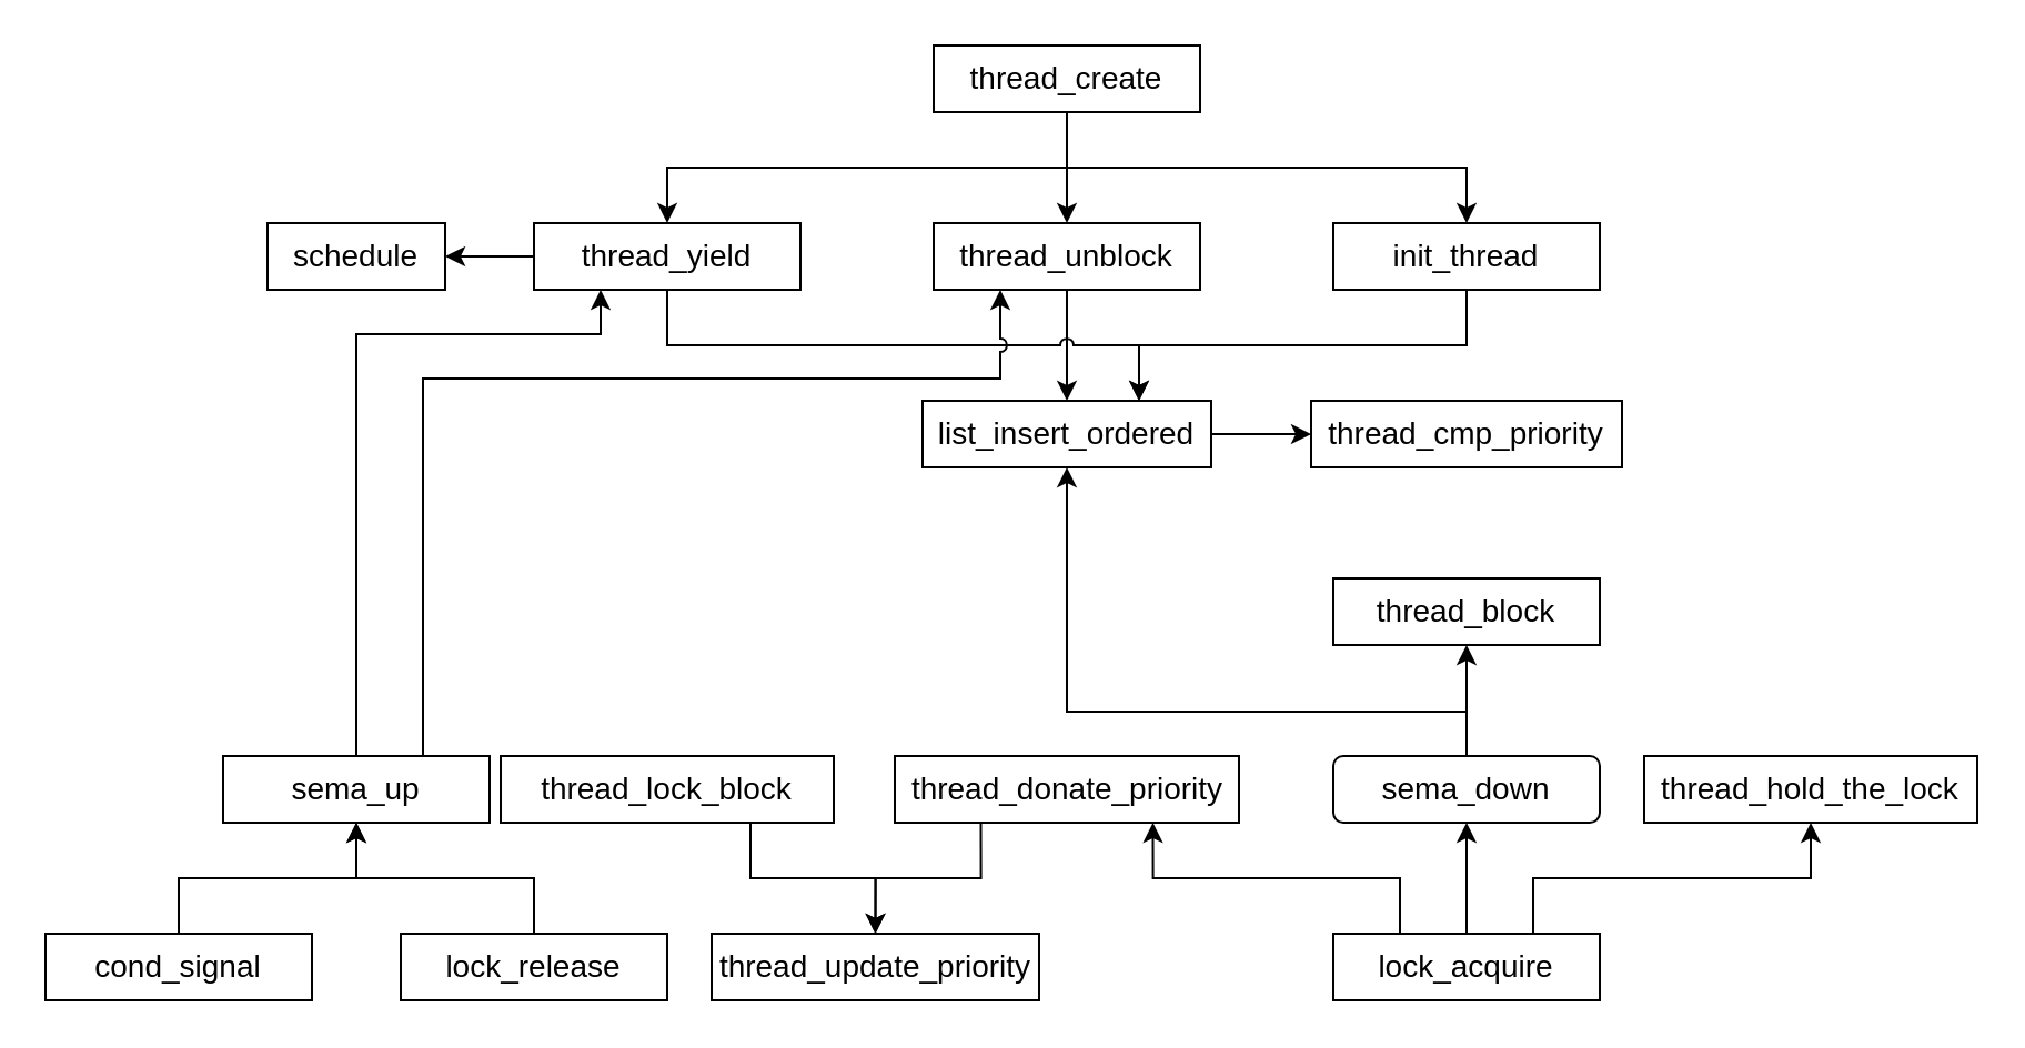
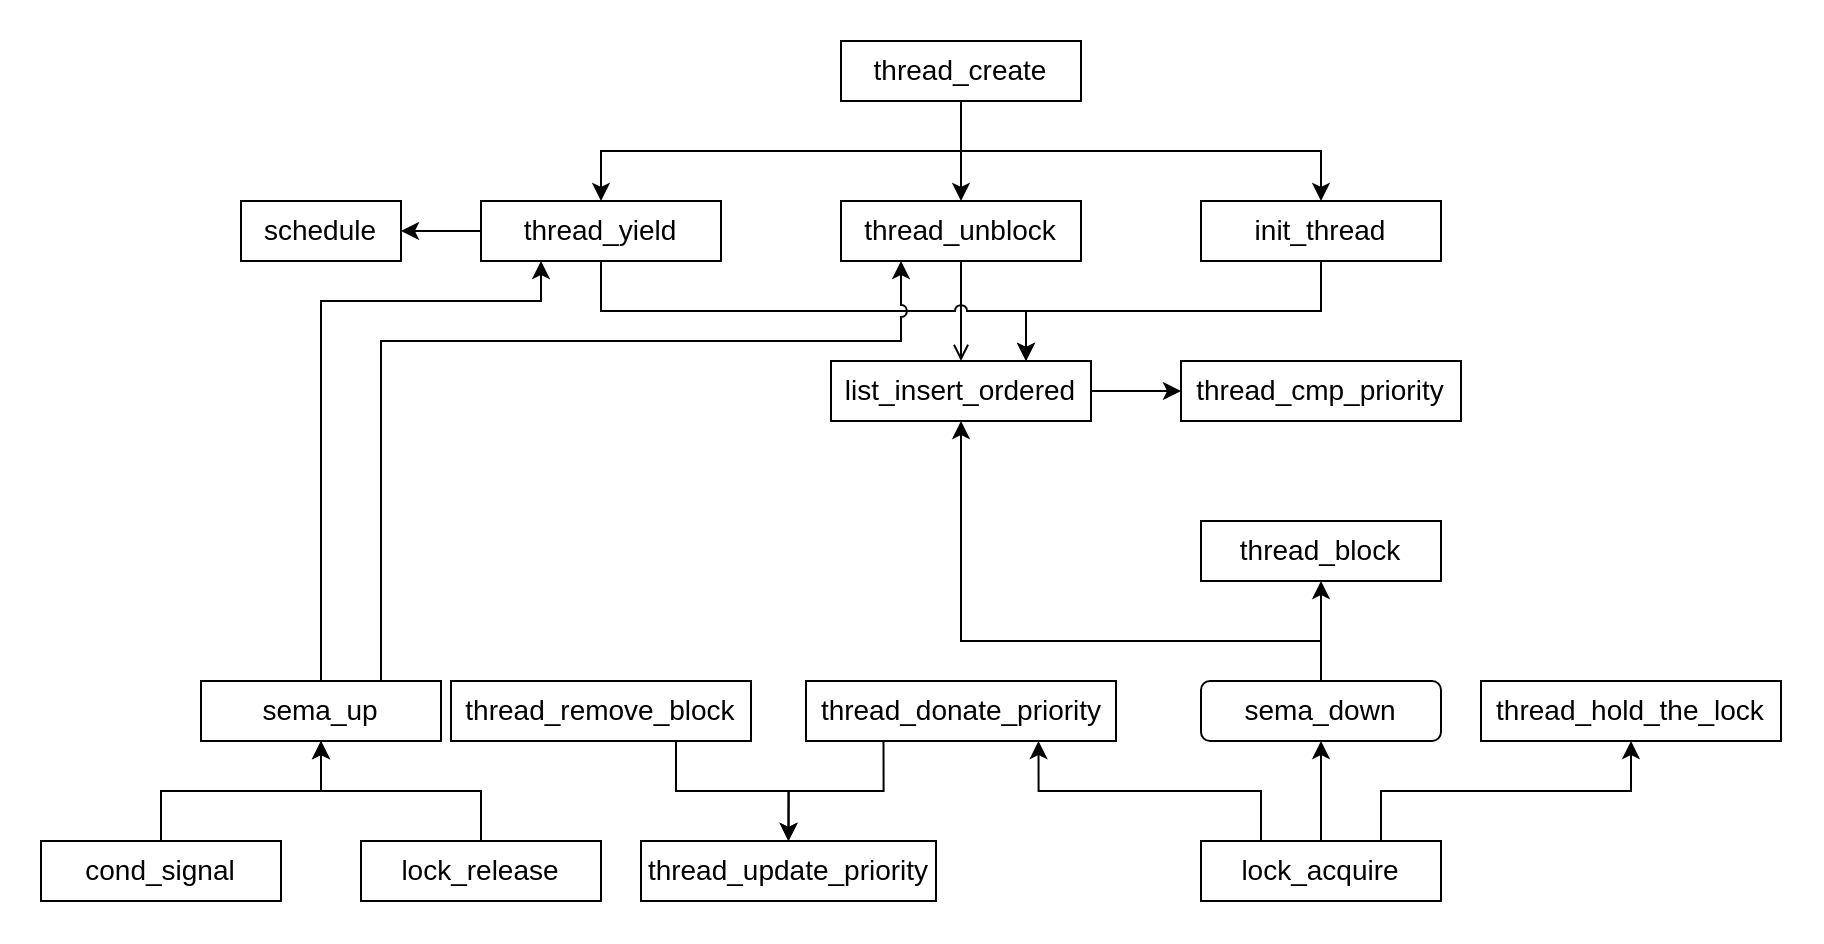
  <mxCell id="0" />
  <mxCell id="1" parent="0" />
  <mxCell id="2" style="edgeStyle=orthogonalEdgeStyle;rounded=0;orthogonalLoop=1;jettySize=auto;html=1;exitX=0.5;exitY=1;exitDx=0;exitDy=0;entryX=0.5;entryY=0;entryDx=0;entryDy=0;" parent="1" source="5" target="7" edge="1"><mxGeometry relative="1" as="geometry" /></mxCell>
  <mxCell id="3" style="edgeStyle=orthogonalEdgeStyle;rounded=0;orthogonalLoop=1;jettySize=auto;html=1;exitX=0.5;exitY=1;exitDx=0;exitDy=0;entryX=0.5;entryY=0;entryDx=0;entryDy=0;" parent="1" source="5" target="10" edge="1"><mxGeometry relative="1" as="geometry" /></mxCell>
  <mxCell id="4" style="edgeStyle=orthogonalEdgeStyle;rounded=0;orthogonalLoop=1;jettySize=auto;html=1;exitX=0.5;exitY=1;exitDx=0;exitDy=0;entryX=0.5;entryY=0;entryDx=0;entryDy=0;" parent="1" source="5" target="12" edge="1"><mxGeometry relative="1" as="geometry" /></mxCell>
  <mxCell id="5" value="&lt;font style=&quot;font-size: 14px&quot;&gt;thread_create&lt;/font&gt;" style="rounded=0;whiteSpace=wrap;html=1;" parent="1" vertex="1"><mxGeometry x="420" y="20" width="120" height="30" as="geometry" /></mxCell>
- <mxCell id="6" style="edgeStyle=orthogonalEdgeStyle;rounded=0;orthogonalLoop=1;jettySize=auto;html=1;exitX=0.5;exitY=1;exitDx=0;exitDy=0;entryX=0.5;entryY=0;entryDx=0;entryDy=0;jumpStyle=arc;" parent="1" source="7" target="14" edge="1"><mxGeometry relative="1" as="geometry" /></mxCell>
+ <mxCell id="6" style="edgeStyle=orthogonalEdgeStyle;rounded=0;orthogonalLoop=1;jettySize=auto;html=1;exitX=0.5;exitY=1;exitDx=0;exitDy=0;entryX=0.5;entryY=0;entryDx=0;entryDy=0;jumpStyle=arc;endArrow=open;" parent="1" source="7" target="14" edge="1"><mxGeometry relative="1" as="geometry" /></mxCell>
  <mxCell id="7" value="&lt;font style=&quot;font-size: 14px&quot;&gt;thread_unblock&lt;/font&gt;" style="rounded=0;whiteSpace=wrap;html=1;" parent="1" vertex="1"><mxGeometry x="420" y="100" width="120" height="30" as="geometry" /></mxCell>
  <mxCell id="8" style="edgeStyle=orthogonalEdgeStyle;rounded=0;orthogonalLoop=1;jettySize=auto;html=1;exitX=0;exitY=0.5;exitDx=0;exitDy=0;entryX=1;entryY=0.5;entryDx=0;entryDy=0;" parent="1" source="10" target="15" edge="1"><mxGeometry relative="1" as="geometry" /></mxCell>
  <mxCell id="9" style="edgeStyle=orthogonalEdgeStyle;rounded=0;orthogonalLoop=1;jettySize=auto;html=1;exitX=0.5;exitY=1;exitDx=0;exitDy=0;entryX=0.75;entryY=0;entryDx=0;entryDy=0;jumpStyle=arc;" parent="1" source="10" target="14" edge="1"><mxGeometry relative="1" as="geometry"><mxPoint x="380" y="179" as="targetPoint" /></mxGeometry></mxCell>
  <mxCell id="10" value="&lt;font style=&quot;font-size: 14px&quot;&gt;thread_yield&lt;/font&gt;" style="rounded=0;whiteSpace=wrap;html=1;" parent="1" vertex="1"><mxGeometry x="240" y="100" width="120" height="30" as="geometry" /></mxCell>
  <mxCell id="11" style="edgeStyle=orthogonalEdgeStyle;rounded=0;orthogonalLoop=1;jettySize=auto;html=1;exitX=0.5;exitY=1;exitDx=0;exitDy=0;entryX=0.75;entryY=0;entryDx=0;entryDy=0;jumpStyle=arc;" parent="1" source="12" target="14" edge="1"><mxGeometry relative="1" as="geometry"><mxPoint x="600" y="170" as="targetPoint" /></mxGeometry></mxCell>
  <mxCell id="12" value="&lt;font style=&quot;font-size: 14px&quot;&gt;init_thread&lt;/font&gt;" style="rounded=0;whiteSpace=wrap;html=1;" parent="1" vertex="1"><mxGeometry x="600" y="100" width="120" height="30" as="geometry" /></mxCell>
  <mxCell id="13" style="edgeStyle=orthogonalEdgeStyle;rounded=0;jumpStyle=arc;orthogonalLoop=1;jettySize=auto;html=1;exitX=1;exitY=0.5;exitDx=0;exitDy=0;entryX=0;entryY=0.5;entryDx=0;entryDy=0;" parent="1" source="14" target="16" edge="1"><mxGeometry relative="1" as="geometry" /></mxCell>
  <mxCell id="14" value="&lt;font style=&quot;font-size: 14px&quot;&gt;list_insert_ordered&lt;/font&gt;" style="rounded=0;whiteSpace=wrap;html=1;" parent="1" vertex="1"><mxGeometry x="415" y="180" width="130" height="30" as="geometry" /></mxCell>
  <mxCell id="15" value="&lt;font style=&quot;font-size: 14px&quot;&gt;schedule&lt;/font&gt;" style="rounded=0;whiteSpace=wrap;html=1;" parent="1" vertex="1"><mxGeometry x="120" y="100" width="80" height="30" as="geometry" /></mxCell>
  <mxCell id="16" value="&lt;font style=&quot;font-size: 14px&quot;&gt;thread_cmp_priority&lt;/font&gt;" style="rounded=0;whiteSpace=wrap;html=1;" parent="1" vertex="1"><mxGeometry x="590" y="180" width="140" height="30" as="geometry" /></mxCell>
  <mxCell id="17" value="&lt;font style=&quot;font-size: 14px&quot;&gt;thread_block&lt;/font&gt;" style="rounded=0;whiteSpace=wrap;html=1;" parent="1" vertex="1"><mxGeometry x="600" y="260" width="120" height="30" as="geometry" /></mxCell>
  <mxCell id="18" style="edgeStyle=orthogonalEdgeStyle;rounded=0;jumpStyle=arc;orthogonalLoop=1;jettySize=auto;html=1;exitX=0.75;exitY=1;exitDx=0;exitDy=0;entryX=0.5;entryY=0;entryDx=0;entryDy=0;" parent="1" source="19" target="33" edge="1"><mxGeometry relative="1" as="geometry" /></mxCell>
- <mxCell id="19" value="&lt;font style=&quot;font-size: 14px&quot;&gt;thread_lock_block&lt;/font&gt;" style="rounded=0;whiteSpace=wrap;html=1;" parent="1" vertex="1"><mxGeometry x="225" y="340" width="150" height="30" as="geometry" /></mxCell>
+ <mxCell id="19" value="&lt;font style=&quot;font-size: 14px&quot;&gt;thread_remove_block&lt;/font&gt;" style="rounded=0;whiteSpace=wrap;html=1;" parent="1" vertex="1"><mxGeometry x="225" y="340" width="150" height="30" as="geometry" /></mxCell>
  <mxCell id="20" style="edgeStyle=orthogonalEdgeStyle;rounded=0;jumpStyle=arc;orthogonalLoop=1;jettySize=auto;html=1;exitX=0.25;exitY=1;exitDx=0;exitDy=0;entryX=0.5;entryY=0;entryDx=0;entryDy=0;" parent="1" source="21" target="33" edge="1"><mxGeometry relative="1" as="geometry" /></mxCell>
  <mxCell id="21" value="&lt;font style=&quot;font-size: 14px&quot;&gt;thread_donate_priority&lt;/font&gt;" style="rounded=0;whiteSpace=wrap;html=1;" parent="1" vertex="1"><mxGeometry x="402.5" y="340" width="155" height="30" as="geometry" /></mxCell>
  <mxCell id="22" style="edgeStyle=orthogonalEdgeStyle;rounded=0;jumpStyle=arc;orthogonalLoop=1;jettySize=auto;html=1;exitX=0.5;exitY=0;exitDx=0;exitDy=0;entryX=0.5;entryY=1;entryDx=0;entryDy=0;" parent="1" source="24" target="17" edge="1"><mxGeometry relative="1" as="geometry" /></mxCell>
  <mxCell id="23" style="edgeStyle=orthogonalEdgeStyle;rounded=0;jumpStyle=arc;orthogonalLoop=1;jettySize=auto;html=1;exitX=0.5;exitY=0;exitDx=0;exitDy=0;entryX=0.5;entryY=1;entryDx=0;entryDy=0;" parent="1" source="24" target="14" edge="1"><mxGeometry relative="1" as="geometry"><Array as="points"><mxPoint x="660" y="320" /><mxPoint x="480" y="320" /></Array></mxGeometry></mxCell>
  <mxCell id="24" value="&lt;font style=&quot;font-size: 14px&quot;&gt;sema_down&lt;/font&gt;" style="whiteSpace=wrap;html=1;rounded=1;" parent="1" vertex="1"><mxGeometry x="600" y="340" width="120" height="30" as="geometry" /></mxCell>
  <mxCell id="25" value="&lt;font style=&quot;font-size: 14px&quot;&gt;thread_hold_the_lock&lt;/font&gt;" style="rounded=0;whiteSpace=wrap;html=1;" parent="1" vertex="1"><mxGeometry x="740" y="340" width="150" height="30" as="geometry" /></mxCell>
  <mxCell id="26" style="edgeStyle=orthogonalEdgeStyle;rounded=0;jumpStyle=arc;orthogonalLoop=1;jettySize=auto;html=1;exitX=0.75;exitY=0;exitDx=0;exitDy=0;entryX=0.25;entryY=1;entryDx=0;entryDy=0;" parent="1" source="28" target="7" edge="1"><mxGeometry relative="1" as="geometry"><mxPoint x="310" y="270" as="targetPoint" /><Array as="points"><mxPoint x="190" y="170" /><mxPoint x="450" y="170" /></Array></mxGeometry></mxCell>
  <mxCell id="27" style="edgeStyle=orthogonalEdgeStyle;rounded=0;jumpStyle=arc;orthogonalLoop=1;jettySize=auto;html=1;exitX=0.5;exitY=0;exitDx=0;exitDy=0;entryX=0.25;entryY=1;entryDx=0;entryDy=0;" parent="1" source="28" target="10" edge="1"><mxGeometry relative="1" as="geometry"><Array as="points"><mxPoint x="160" y="150" /><mxPoint x="270" y="150" /></Array></mxGeometry></mxCell>
  <mxCell id="28" value="&lt;font style=&quot;font-size: 14px&quot;&gt;sema_up&lt;/font&gt;" style="rounded=0;whiteSpace=wrap;html=1;" parent="1" vertex="1"><mxGeometry x="100" y="340" width="120" height="30" as="geometry" /></mxCell>
  <mxCell id="29" style="edgeStyle=orthogonalEdgeStyle;rounded=0;jumpStyle=arc;orthogonalLoop=1;jettySize=auto;html=1;exitX=0.5;exitY=0;exitDx=0;exitDy=0;entryX=0.5;entryY=1;entryDx=0;entryDy=0;" parent="1" source="30" target="28" edge="1"><mxGeometry relative="1" as="geometry"><mxPoint x="130" y="390" as="targetPoint" /></mxGeometry></mxCell>
  <mxCell id="30" value="&lt;font style=&quot;font-size: 14px&quot;&gt;cond_signal&lt;/font&gt;" style="rounded=0;whiteSpace=wrap;html=1;" parent="1" vertex="1"><mxGeometry x="20" y="420" width="120" height="30" as="geometry" /></mxCell>
  <mxCell id="31" style="edgeStyle=orthogonalEdgeStyle;rounded=0;jumpStyle=arc;orthogonalLoop=1;jettySize=auto;html=1;exitX=0.5;exitY=0;exitDx=0;exitDy=0;entryX=0.5;entryY=1;entryDx=0;entryDy=0;" parent="1" source="32" target="28" edge="1"><mxGeometry relative="1" as="geometry" /></mxCell>
  <mxCell id="32" value="&lt;font style=&quot;font-size: 14px&quot;&gt;lock_release&lt;/font&gt;" style="rounded=0;whiteSpace=wrap;html=1;" parent="1" vertex="1"><mxGeometry x="180" y="420" width="120" height="30" as="geometry" /></mxCell>
  <mxCell id="33" value="&lt;font style=&quot;font-size: 14px&quot;&gt;thread_update_priority&lt;/font&gt;" style="rounded=0;whiteSpace=wrap;html=1;" parent="1" vertex="1"><mxGeometry x="320" y="420" width="147.5" height="30" as="geometry" /></mxCell>
  <mxCell id="34" style="edgeStyle=orthogonalEdgeStyle;rounded=0;jumpStyle=arc;orthogonalLoop=1;jettySize=auto;html=1;exitX=0.5;exitY=0;exitDx=0;exitDy=0;entryX=0.5;entryY=1;entryDx=0;entryDy=0;" parent="1" source="37" target="24" edge="1"><mxGeometry relative="1" as="geometry" /></mxCell>
  <mxCell id="35" style="edgeStyle=orthogonalEdgeStyle;rounded=0;jumpStyle=arc;orthogonalLoop=1;jettySize=auto;html=1;exitX=0.75;exitY=0;exitDx=0;exitDy=0;entryX=0.5;entryY=1;entryDx=0;entryDy=0;" parent="1" source="37" target="25" edge="1"><mxGeometry relative="1" as="geometry" /></mxCell>
  <mxCell id="36" style="edgeStyle=orthogonalEdgeStyle;rounded=0;jumpStyle=arc;orthogonalLoop=1;jettySize=auto;html=1;exitX=0.25;exitY=0;exitDx=0;exitDy=0;entryX=0.75;entryY=1;entryDx=0;entryDy=0;" parent="1" source="37" target="21" edge="1"><mxGeometry relative="1" as="geometry" /></mxCell>
  <mxCell id="37" value="&lt;font style=&quot;font-size: 14px&quot;&gt;lock_acquire&lt;/font&gt;" style="rounded=0;whiteSpace=wrap;html=1;" parent="1" vertex="1"><mxGeometry x="600" y="420" width="120" height="30" as="geometry" /></mxCell>
